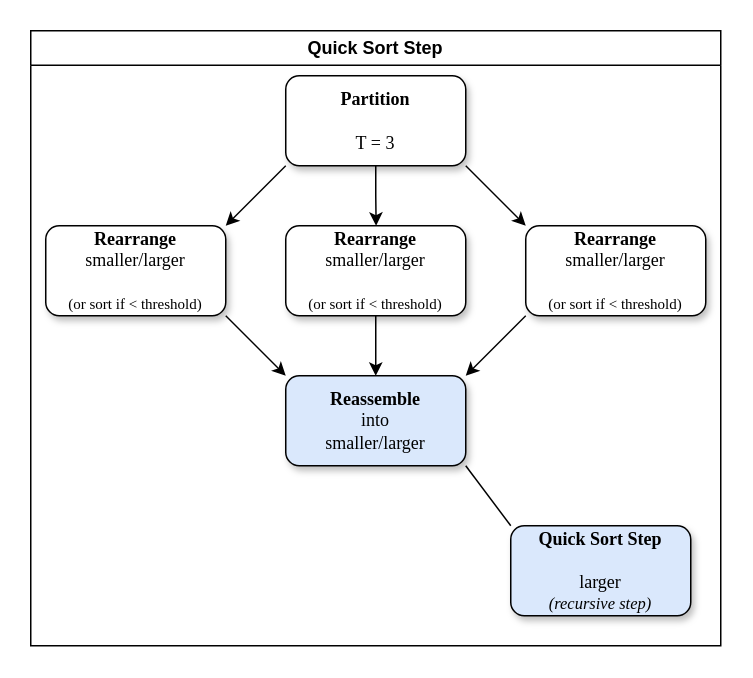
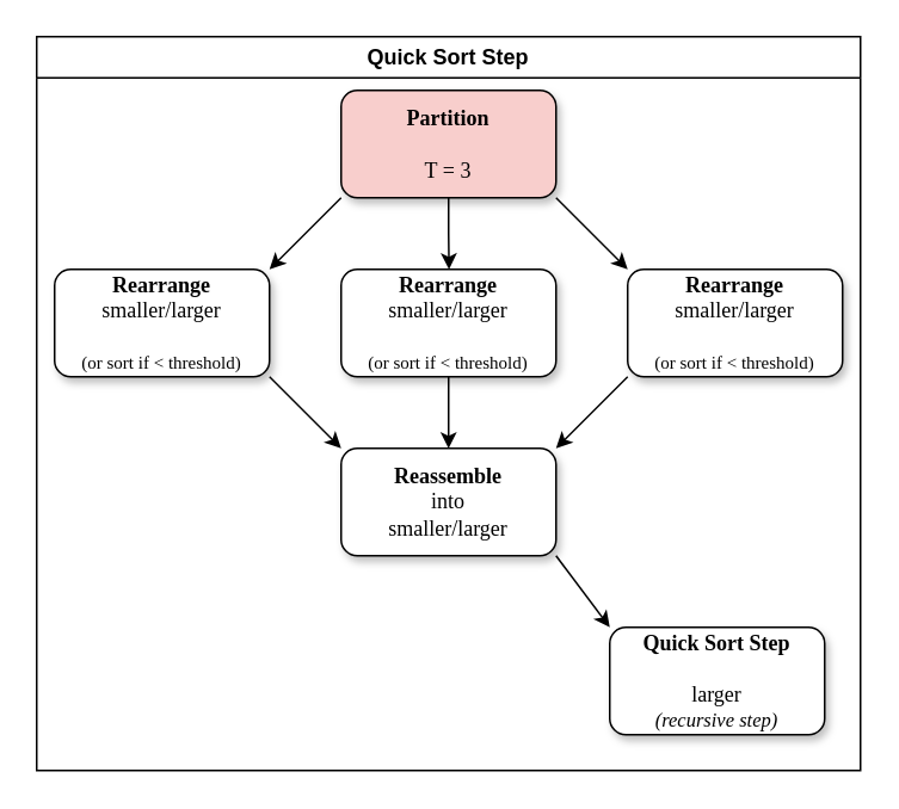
  <mxCell id="0" />
  <mxCell id="1" parent="0" />
  <mxCell id="2" style="rounded=0;orthogonalLoop=1;jettySize=auto;html=1;exitX=1;exitY=1;exitDx=0;exitDy=0;entryX=0;entryY=0;entryDx=0;entryDy=0;" edge="1" parent="1" source="5" target="9"><mxGeometry relative="1" as="geometry" /></mxCell>
  <mxCell id="3" style="edgeStyle=orthogonalEdgeStyle;rounded=0;orthogonalLoop=1;jettySize=auto;html=1;exitX=0.5;exitY=1;exitDx=0;exitDy=0;" edge="1" parent="1" source="5"><mxGeometry relative="1" as="geometry"><mxPoint x="250.25" y="150" as="targetPoint" /></mxGeometry></mxCell>
  <mxCell id="4" style="rounded=0;orthogonalLoop=1;jettySize=auto;html=1;exitX=0;exitY=1;exitDx=0;exitDy=0;" edge="1" parent="1" source="5"><mxGeometry relative="1" as="geometry"><mxPoint x="150" y="150" as="targetPoint" /></mxGeometry></mxCell>
- <mxCell id="5" value="&lt;b&gt;Partition&lt;/b&gt;&lt;br&gt;&lt;br&gt;T = 3" style="whiteSpace=wrap;html=1;rounded=1;shadow=1;labelBackgroundColor=none;strokeWidth=1;fontFamily=Verdana;fontSize=12;align=center;" parent="1" vertex="1"><mxGeometry x="190" y="50" width="120" height="60" as="geometry" /></mxCell>
+ <mxCell id="5" value="&lt;b&gt;Partition&lt;/b&gt;&lt;br&gt;&lt;br&gt;T = 3" style="whiteSpace=wrap;html=1;rounded=1;shadow=1;labelBackgroundColor=none;strokeWidth=1;fontFamily=Verdana;fontSize=12;align=center;fillColor=#f8cecc;" parent="1" vertex="1"><mxGeometry x="190" y="50" width="120" height="60" as="geometry" /></mxCell>
  <mxCell id="6" style="rounded=0;orthogonalLoop=1;jettySize=auto;html=1;exitX=1;exitY=1;exitDx=0;exitDy=0;entryX=0;entryY=0;entryDx=0;entryDy=0;" edge="1" parent="1" source="7" target="11"><mxGeometry relative="1" as="geometry" /></mxCell>
  <mxCell id="7" value="&lt;b&gt;Rearrange&lt;/b&gt;&lt;br&gt;smaller/larger&lt;br&gt;&lt;br&gt;&lt;font style=&quot;font-size: 10px;&quot;&gt;(or sort if &amp;lt; threshold)&lt;/font&gt;" style="whiteSpace=wrap;html=1;rounded=1;shadow=1;labelBackgroundColor=none;strokeWidth=1;fontFamily=Verdana;fontSize=12;align=center;" parent="1" vertex="1"><mxGeometry x="30" y="150" width="120" height="60" as="geometry" /></mxCell>
  <mxCell id="8" style="rounded=0;orthogonalLoop=1;jettySize=auto;html=1;exitX=0;exitY=1;exitDx=0;exitDy=0;entryX=1;entryY=0;entryDx=0;entryDy=0;" edge="1" parent="1" source="9" target="11"><mxGeometry relative="1" as="geometry" /></mxCell>
  <mxCell id="9" value="&lt;b&gt;Rearrange&lt;/b&gt;&lt;span&gt;&lt;br&gt;smaller/larger&lt;/span&gt;&lt;div&gt;&lt;span&gt;&lt;br&gt;&lt;/span&gt;&lt;/div&gt;&lt;div&gt;&lt;span style=&quot;font-size: 10px;&quot;&gt;(or sort if &amp;lt; threshold)&lt;/span&gt;&lt;span&gt;&lt;/span&gt;&lt;/div&gt;" style="whiteSpace=wrap;html=1;rounded=1;shadow=1;labelBackgroundColor=none;strokeWidth=1;fontFamily=Verdana;fontSize=12;align=center;" parent="1" vertex="1"><mxGeometry x="350" y="150" width="120" height="60" as="geometry" /></mxCell>
- <mxCell id="10" style="rounded=0;orthogonalLoop=1;jettySize=auto;html=1;exitX=1;exitY=1;exitDx=0;exitDy=0;entryX=0;entryY=0;entryDx=0;entryDy=0;endArrow=none;" edge="1" parent="1" source="11" target="15"><mxGeometry relative="1" as="geometry" /></mxCell>
- <mxCell id="11" value="&lt;b&gt;Reassemble&lt;/b&gt; &lt;br&gt;into&lt;br&gt;smaller/larger" style="whiteSpace=wrap;html=1;rounded=1;shadow=1;labelBackgroundColor=none;strokeWidth=1;fontFamily=Verdana;fontSize=12;align=center;fillColor=#dae8fc;" parent="1" vertex="1"><mxGeometry x="190" y="250" width="120" height="60" as="geometry" /></mxCell>
+ <mxCell id="10" style="rounded=0;orthogonalLoop=1;jettySize=auto;html=1;exitX=1;exitY=1;exitDx=0;exitDy=0;entryX=0;entryY=0;entryDx=0;entryDy=0;" edge="1" parent="1" source="11" target="15"><mxGeometry relative="1" as="geometry" /></mxCell>
+ <mxCell id="11" value="&lt;b&gt;Reassemble&lt;/b&gt; &lt;br&gt;into&lt;br&gt;smaller/larger" style="whiteSpace=wrap;html=1;rounded=1;shadow=1;labelBackgroundColor=none;strokeWidth=1;fontFamily=Verdana;fontSize=12;align=center;" parent="1" vertex="1"><mxGeometry x="190" y="250" width="120" height="60" as="geometry" /></mxCell>
  <mxCell id="12" style="edgeStyle=orthogonalEdgeStyle;rounded=0;orthogonalLoop=1;jettySize=auto;html=1;exitX=0.5;exitY=1;exitDx=0;exitDy=0;entryX=0.5;entryY=0;entryDx=0;entryDy=0;" edge="1" parent="1" source="13" target="11"><mxGeometry relative="1" as="geometry" /></mxCell>
  <mxCell id="13" value="&lt;b&gt;Rearrange&lt;/b&gt;&lt;br&gt;smaller/larger&lt;div&gt;&lt;br&gt;&lt;/div&gt;&lt;div&gt;&lt;span style=&quot;font-size: 10px;&quot;&gt;(or sort if &amp;lt; threshold)&lt;/span&gt;&lt;/div&gt;" style="whiteSpace=wrap;html=1;rounded=1;shadow=1;labelBackgroundColor=none;strokeWidth=1;fontFamily=Verdana;fontSize=12;align=center;" vertex="1" parent="1"><mxGeometry x="190" y="150" width="120" height="60" as="geometry" /></mxCell>
  <mxCell id="14" value="Quick Sort Step" style="swimlane;whiteSpace=wrap;html=1;swimlaneLine=1;" vertex="1" parent="1"><mxGeometry x="20" y="20" width="460" height="410" as="geometry" /></mxCell>
- <mxCell id="15" value="&lt;b&gt;Quick Sort Step&lt;/b&gt;&lt;br&gt;&lt;br&gt;larger&lt;br&gt;&lt;i&gt;&lt;font style=&quot;font-size: 11px;&quot;&gt;(recursive step)&lt;/font&gt;&lt;/i&gt;" style="whiteSpace=wrap;html=1;rounded=1;shadow=1;labelBackgroundColor=none;strokeWidth=1;fontFamily=Verdana;fontSize=12;align=center;fillColor=#dae8fc;" vertex="1" parent="14"><mxGeometry x="320" y="330" width="120" height="60" as="geometry" /></mxCell>
+ <mxCell id="15" value="&lt;b&gt;Quick Sort Step&lt;/b&gt;&lt;br&gt;&lt;br&gt;larger&lt;br&gt;&lt;i&gt;&lt;font style=&quot;font-size: 11px;&quot;&gt;(recursive step)&lt;/font&gt;&lt;/i&gt;" style="whiteSpace=wrap;html=1;rounded=1;shadow=1;labelBackgroundColor=none;strokeWidth=1;fontFamily=Verdana;fontSize=12;align=center;" vertex="1" parent="14"><mxGeometry x="320" y="330" width="120" height="60" as="geometry" /></mxCell>
